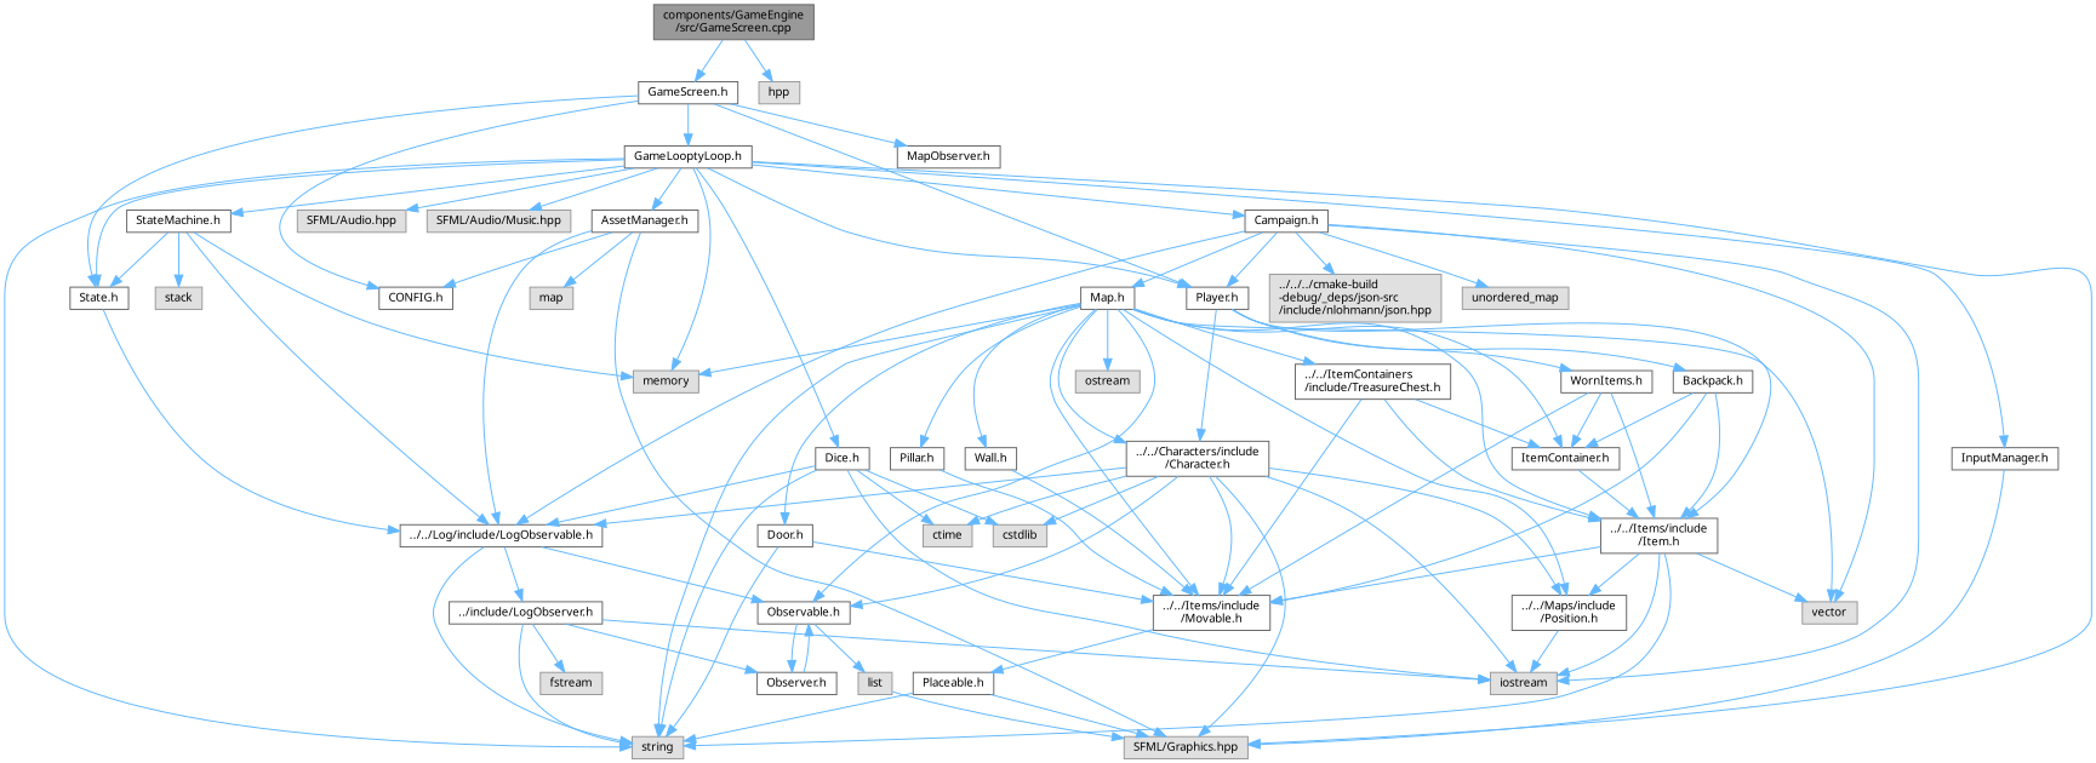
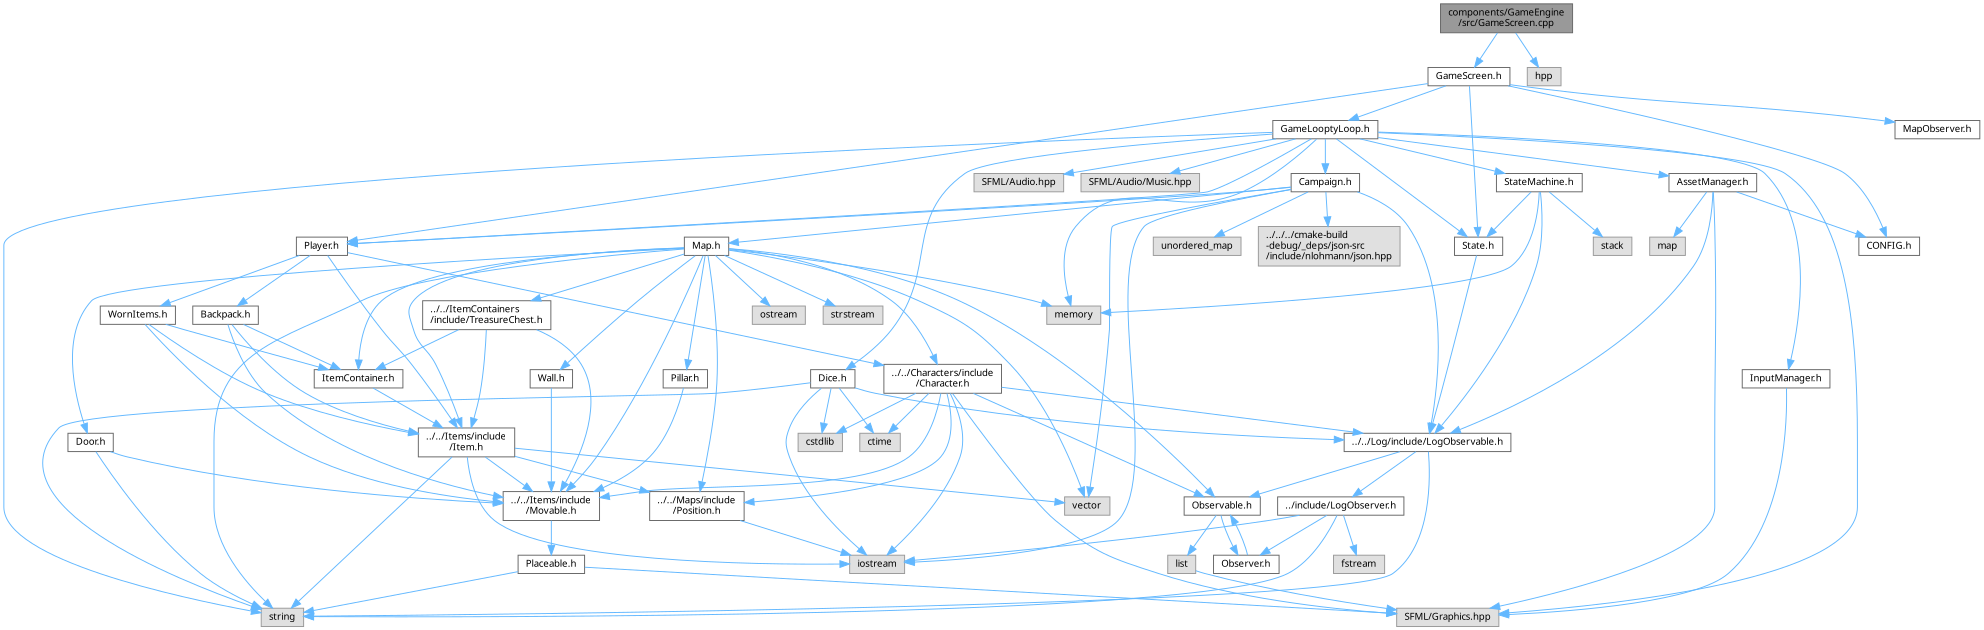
  digraph {
    fontname="Noto Sans"
    node [color=grey40 fillcolor=white fontname="Noto Sans" fontsize=10 shape=box style=filled]
    edge [color=steelblue1 fontname="Noto Sans" fontsize=10 labelfontname=Helvetica labelfontsize=10 style=solid]
    n1 [color=gray40 fillcolor=grey60 fontcolor=black height=0.2 label="components/GameEngine\l/src/GameScreen.cpp" width=0.4]
    n2 [height=0.2 label="GameScreen.h" width=0.4]
    n3 [color=grey60 fillcolor="#E0E0E0" height=0.2 label=hpp width=0.4]
    n4 [height=0.2 label="CONFIG.h" width=0.4]
    n5 [height=0.2 label="GameLooptyLoop.h" width=0.4]
    n6 [height=0.2 label="Player.h" width=0.4]
    n7 [height=0.2 label="State.h" width=0.4]
    n8 [height=0.2 label="MapObserver.h" width=0.4]
    n9 [height=0.2 label="AssetManager.h" width=0.4]
    n10 [color=grey60 fillcolor="#E0E0E0" height=0.2 label=string width=0.4]
    n11 [color=grey60 fillcolor="#E0E0E0" height=0.2 label="SFML/Graphics.hpp" width=0.4]
    n12 [height=0.2 label="Campaign.h" width=0.4]
    n13 [color=grey60 fillcolor="#E0E0E0" height=0.2 label=memory width=0.4]
    n14 [height=0.2 label="Dice.h" width=0.4]
    n15 [height=0.2 label="InputManager.h" width=0.4]
    n16 [height=0.2 label="StateMachine.h" width=0.4]
    n17 [color=grey60 fillcolor="#E0E0E0" height=0.2 label="SFML/Audio.hpp" width=0.4]
    n18 [color=grey60 fillcolor="#E0E0E0" height=0.2 label="SFML/Audio/Music.hpp" width=0.4]
    n19 [height=0.2 label="../../Characters/include\l/Character.h" width=0.4]
    n20 [height=0.2 label="../../Items/include\l/Item.h" width=0.4]
    n21 [height=0.2 label="Backpack.h" width=0.4]
    n22 [height=0.2 label="WornItems.h" width=0.4]
    n23 [height=0.2 label="../../Log/include/LogObservable.h" width=0.4]
    n24 [color=grey60 fillcolor="#E0E0E0" height=0.2 label=map width=0.4]
    n25 [color=grey60 fillcolor="#E0E0E0" height=0.2 label=iostream width=0.4]
    n26 [height=0.2 label="Map.h" width=0.4]
    n27 [color=grey60 fillcolor="#E0E0E0" height=0.2 label=vector width=0.4]
    n28 [color=grey60 fillcolor="#E0E0E0" height=0.2 label="../../../cmake-build\l-debug/_deps/json-src\l/include/nlohmann/json.hpp" width=0.4]
    n29 [color=grey60 fillcolor="#E0E0E0" height=0.2 label=unordered_map width=0.4]
    n30 [color=grey60 fillcolor="#E0E0E0" height=0.2 label=cstdlib width=0.4]
    n31 [color=grey60 fillcolor="#E0E0E0" height=0.2 label=ctime width=0.4]
    n32 [color=grey60 fillcolor="#E0E0E0" height=0.2 label=stack width=0.4]
    n33 [height=0.2 label="Observable.h" width=0.4]
    n34 [height=0.2 label="../include/LogObserver.h" width=0.4]
    n35 [height=0.2 label="Observer.h" width=0.4]
    n36 [color=grey60 fillcolor="#E0E0E0" height=0.2 label=list width=0.4]
    n37 [color=grey60 fillcolor="#E0E0E0" height=0.2 label=fstream width=0.4]
    n38 [height=0.2 label="../../Items/include\l/Movable.h" width=0.4]
    n39 [height=0.2 label="../../Maps/include\l/Position.h" width=0.4]
    n40 [height=0.2 label="../../ItemContainers\l/include/TreasureChest.h" width=0.4]
    n41 [height=0.2 label="ItemContainer.h" width=0.4]
    n42 [height=0.2 label="Door.h" width=0.4]
    n43 [height=0.2 label="Pillar.h" width=0.4]
    n44 [height=0.2 label="Wall.h" width=0.4]
    n45 [color=grey60 fillcolor="#E0E0E0" height=0.2 label=ostream width=0.4]
+   n46 [color=grey60 fillcolor="#E0E0E0" height=0.2 label=strstream width=0.4]
    n47 [height=0.2 label="Placeable.h" width=0.4]
    n1 -> n2
    n1 -> n3
    n2 -> n4
    n2 -> n5
    n2 -> n6
    n2 -> n7
    n2 -> n8
    n5 -> n6
    n5 -> n7
    n5 -> n9
    n5 -> n10
    n5 -> n11
    n5 -> n12
    n5 -> n13
    n5 -> n14
    n5 -> n15
    n5 -> n16
    n5 -> n17
    n5 -> n18
    n6 -> n19
    n6 -> n20
    n6 -> n21
    n6 -> n22
    n7 -> n23
    n9 -> n4
    n9 -> n11
    n9 -> n23
    n9 -> n24
    n12 -> n6
    n12 -> n23
    n12 -> n25
    n12 -> n26
    n12 -> n27
    n12 -> n28
    n12 -> n29
    n14 -> n10
    n14 -> n23
    n14 -> n25
    n14 -> n30
    n14 -> n31
    n15 -> n11
    n16 -> n7
    n16 -> n13
    n16 -> n23
    n16 -> n32
    n19 -> n11
    n19 -> n23
    n19 -> n25
    n19 -> n30
    n19 -> n31
    n19 -> n33
    n19 -> n38
    n19 -> n39
    n20 -> n10
    n20 -> n25
    n20 -> n27
    n20 -> n38
    n20 -> n39
    n21 -> n20
    n21 -> n38
    n21 -> n41
    n22 -> n20
    n22 -> n38
    n22 -> n41
    n23 -> n10
    n23 -> n33
    n23 -> n34
    n26 -> n10
    n26 -> n13
    n26 -> n19
    n26 -> n20
    n26 -> n27
    n26 -> n33
    n26 -> n38
    n26 -> n39
    n26 -> n40
    n26 -> n41
    n26 -> n42
    n26 -> n43
    n26 -> n44
    n26 -> n45
+   n26 -> n46
    n33 -> n35
    n33 -> n36
    n34 -> n10
    n34 -> n25
    n34 -> n35
    n34 -> n37
    n35 -> n33
    n36 -> n11
    n38 -> n47
    n39 -> n25
    n40 -> n20
    n40 -> n38
    n40 -> n41
    n41 -> n20
    n42 -> n10
    n42 -> n38
    n43 -> n38
    n44 -> n38
    n47 -> n10
    n47 -> n11
  }
